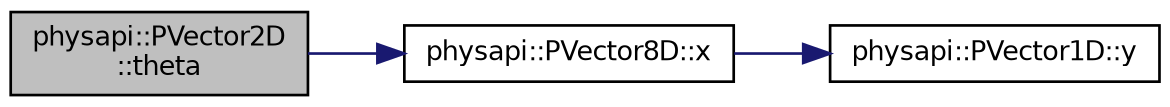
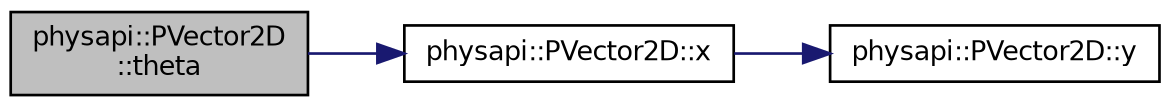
  digraph {
    rankdir=LR
    node [color=black fillcolor=white fontname=Helvetica fontsize=10 shape=record style=filled]
    edge [color=midnightblue fontname=Helvetica fontsize=10 labelfontname=Helvetica labelfontsize=10 style=solid]
    n1 [fillcolor=grey75 fontcolor=black height=0.2 label="physapi::PVector2D\l::theta" width=0.4]
-   n2 [height=0.2 label="physapi::PVector8D::x" width=0.4]
-   n3 [height=0.2 label="physapi::PVector1D::y" width=0.4]
+   n2 [height=0.2 label="physapi::PVector2D::x" width=0.4]
+   n3 [height=0.2 label="physapi::PVector2D::y" width=0.4]
    n1 -> n2
    n2 -> n3
  }
